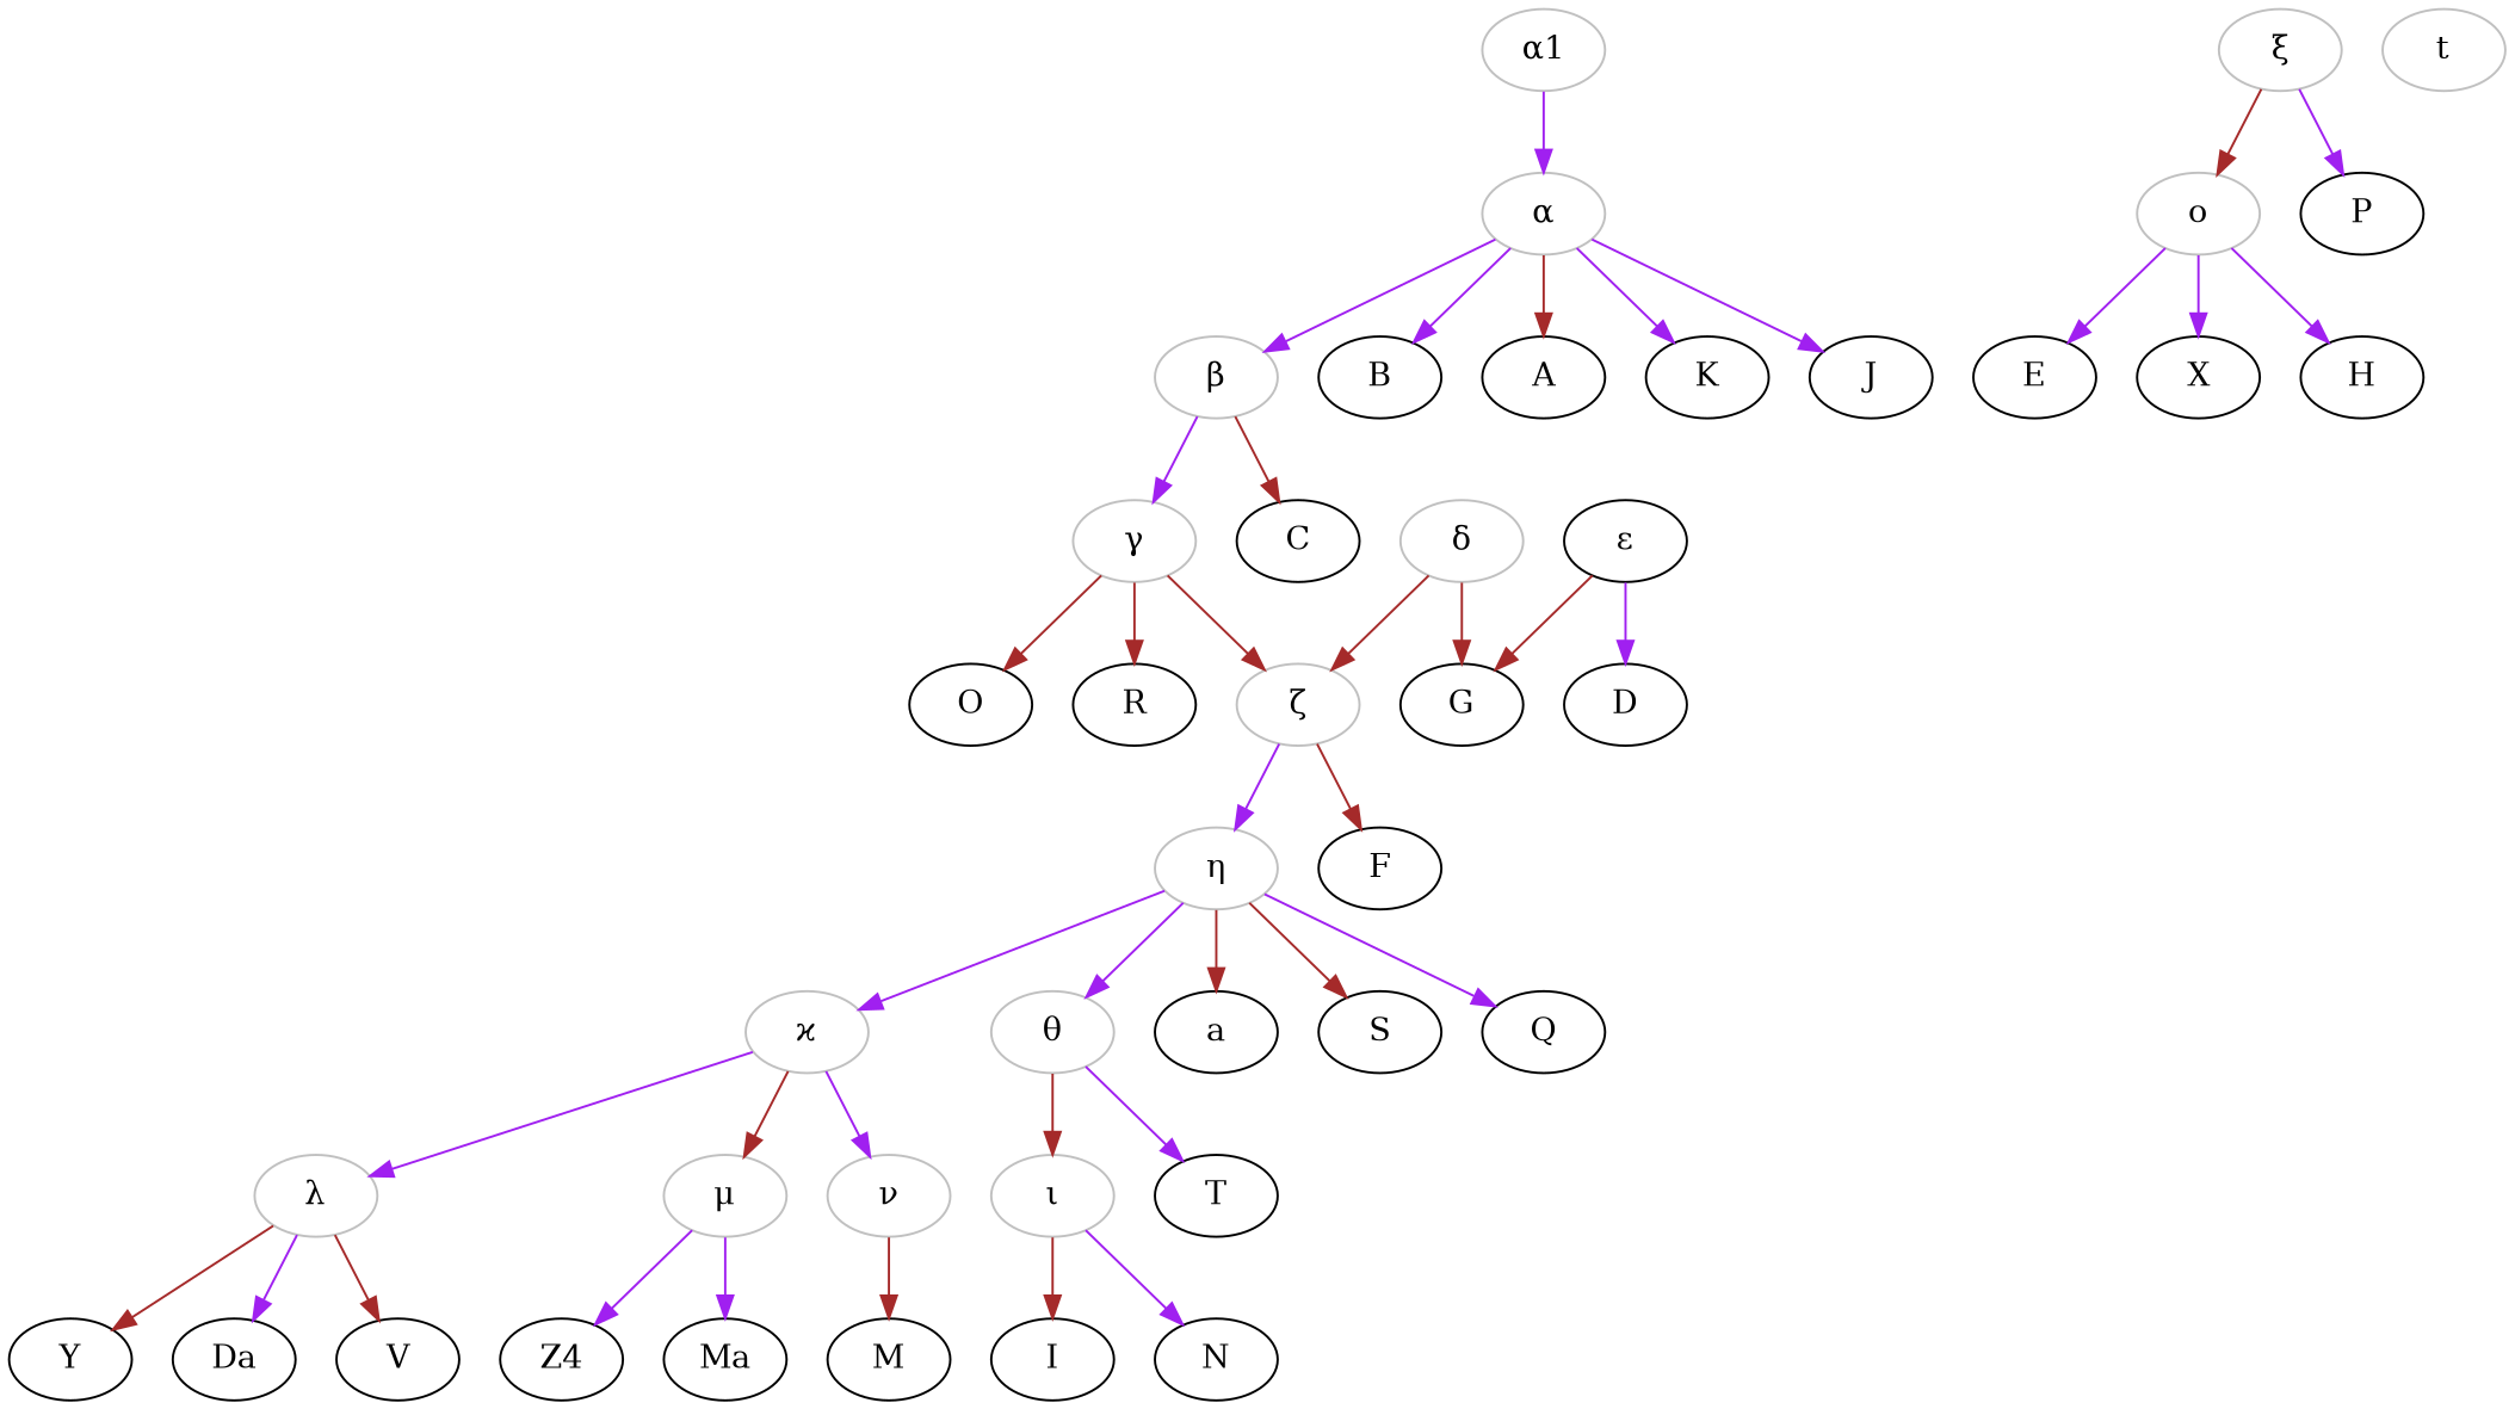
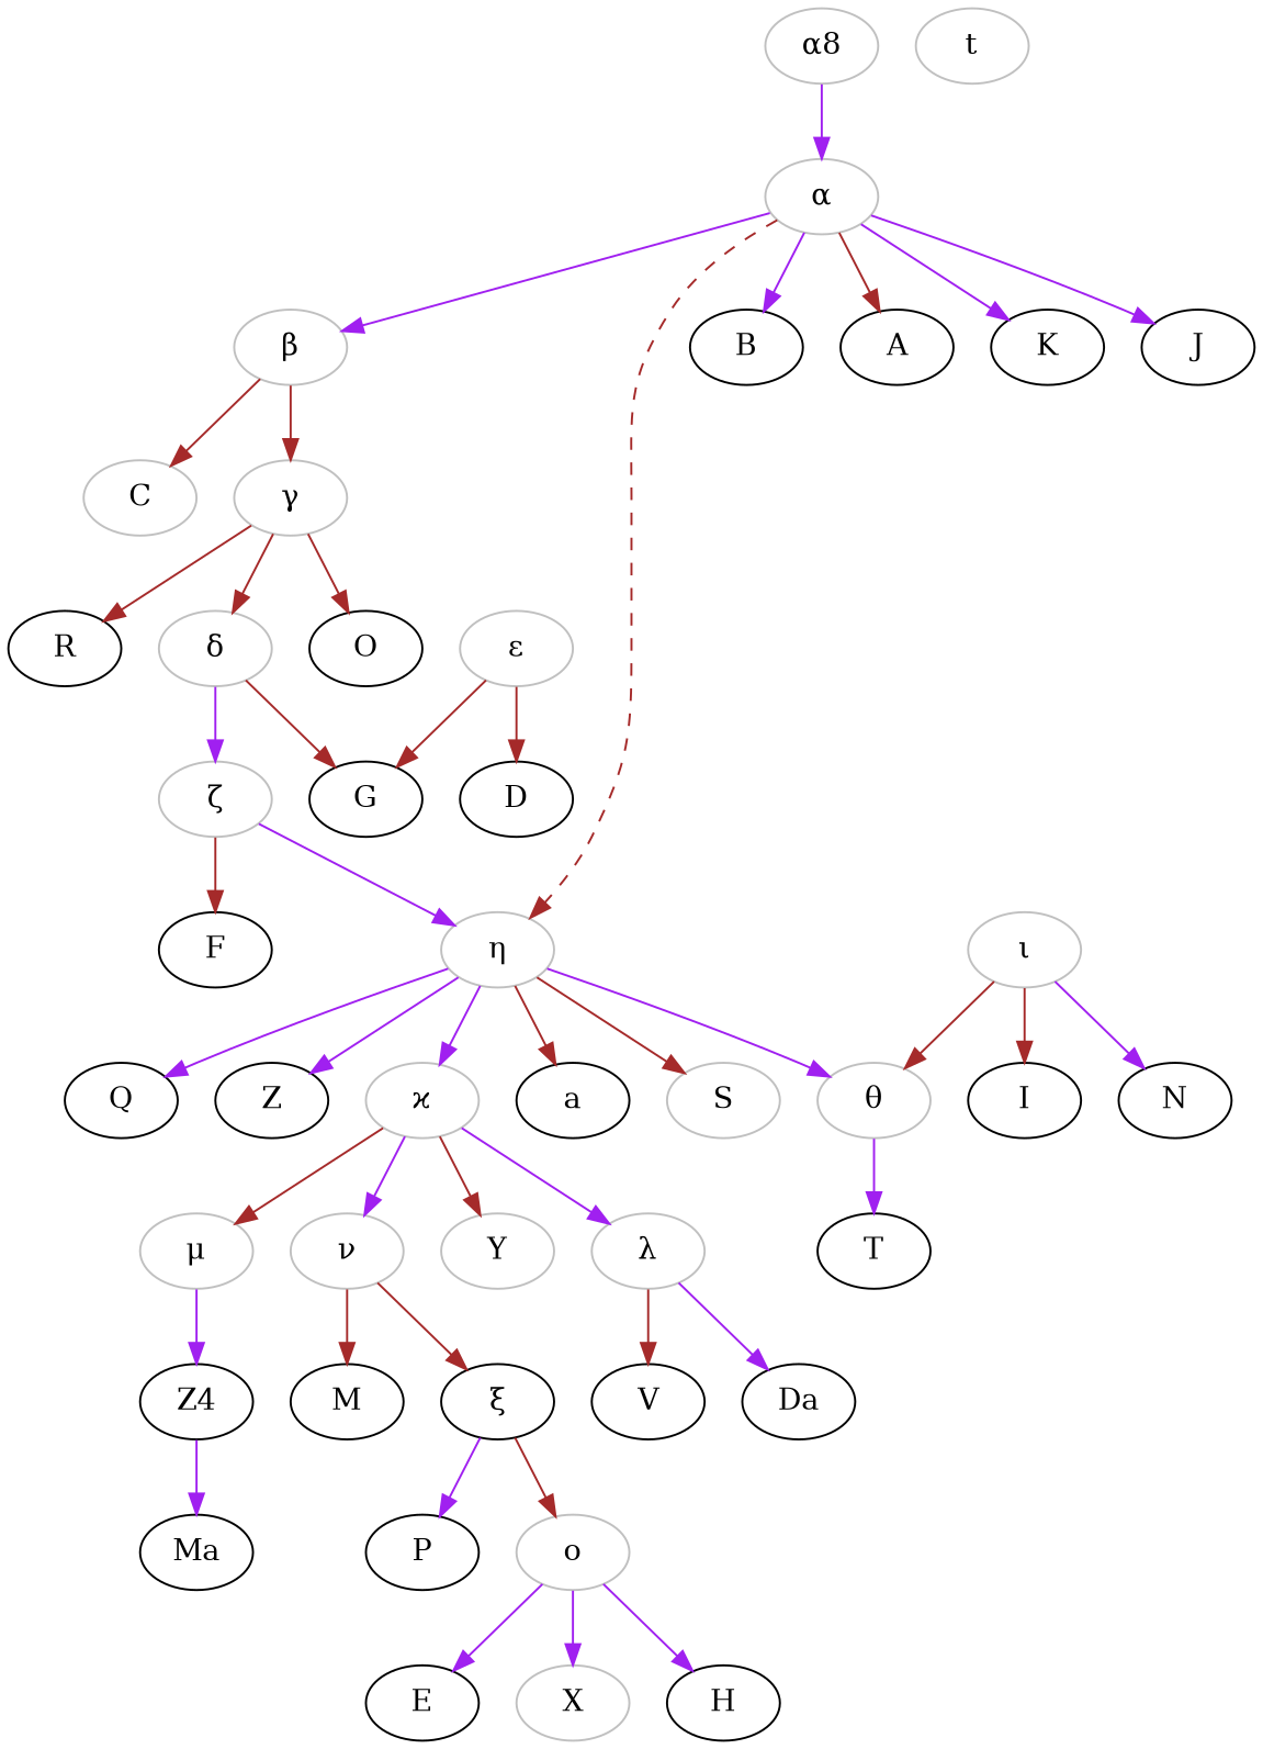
  digraph {
    edge [color=purple]
-   n1 [color=grey label="α1"]
+   n1 [color=grey label="α8"]
    n2 [color=grey label="α"]
    n3 [color=grey label="β"]
    n4 [color=grey label="η"]
    B
    A
    K
    J
    n9 [color=grey label="γ"]
-   C
+   C [color=grey]
    n11 [color=grey label="ϰ"]
    n12 [color=grey label="θ"]
    a
-   S
+   S [color=grey]
    Q
+   Z
    n17 [color=grey label="δ"]
    O
    R
    n20 [color=grey label="λ"]
    n21 [color=grey label="μ"]
    n22 [color=grey label="ν"]
-   Y
+   Y [color=grey]
    Da
    V
    n26 [label=Z4]
    Ma
-   n28 [color=grey label="ξ"]
+   n28 [color=black label="ξ"]
    M
    n30 [color=grey label="ζ"]
    G
-   n32 [color=black label="ε"]
+   n32 [color=grey label="ε"]
    D
    F
    n35 [color=grey label="ι"]
    T
    n37 [color=grey label="ο"]
    P
    E
-   X
+   X [color=grey]
    H
    t [color=grey]
    I
    N
    n1 -> n2
    n2 -> n3
+   n2 -> n4 [color=brown style=dashed]
    n2 -> B
    n2 -> A [color=brown]
    n2 -> K
    n2 -> J
-   n3 -> n9
+   n3 -> n9 [color=brown]
    n3 -> C [color=brown]
    n4 -> n11
    n4 -> n12
    n4 -> a [color=brown]
    n4 -> S [color=brown]
    n4 -> Q
-   n9 -> n30 [color=brown]
+   n4 -> Z
+   n9 -> n17 [color=brown]
    n9 -> O [color=brown]
    n9 -> R [color=brown]
    n11 -> n20
    n11 -> n21 [color=brown]
    n11 -> n22
-   n20 -> Y [color=brown]
-   n12 -> n35 [color=brown]
+   n11 -> Y [color=brown]
+   n35 -> n12 [color=brown]
    n12 -> T
-   n17 -> n30 [color=brown]
+   n17 -> n30
    n17 -> G [color=brown]
    n20 -> Da
    n20 -> V [color=brown]
    n21 -> n26
-   n21 -> Ma
+   n26 -> Ma
+   n22 -> n28 [color=brown]
    n22 -> M [color=brown]
    n28 -> n37 [color=brown]
    n28 -> P
    n30 -> n4
    n30 -> F [color=brown]
    n32 -> G [color=brown]
-   n32 -> D
+   n32 -> D [color=brown]
    n35 -> I [color=brown]
    n35 -> N
    n37 -> E
    n37 -> X
    n37 -> H
  }
